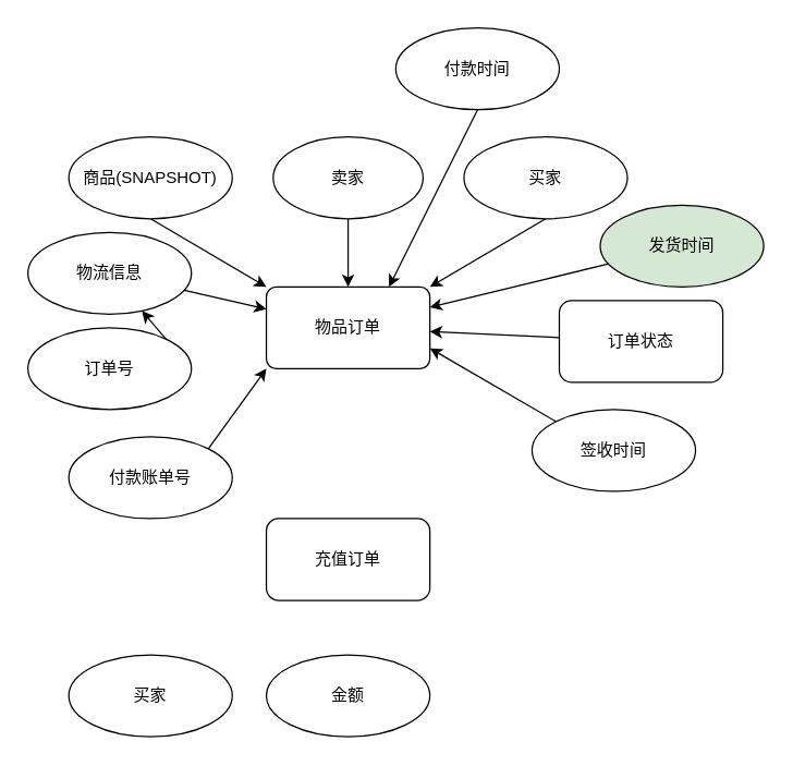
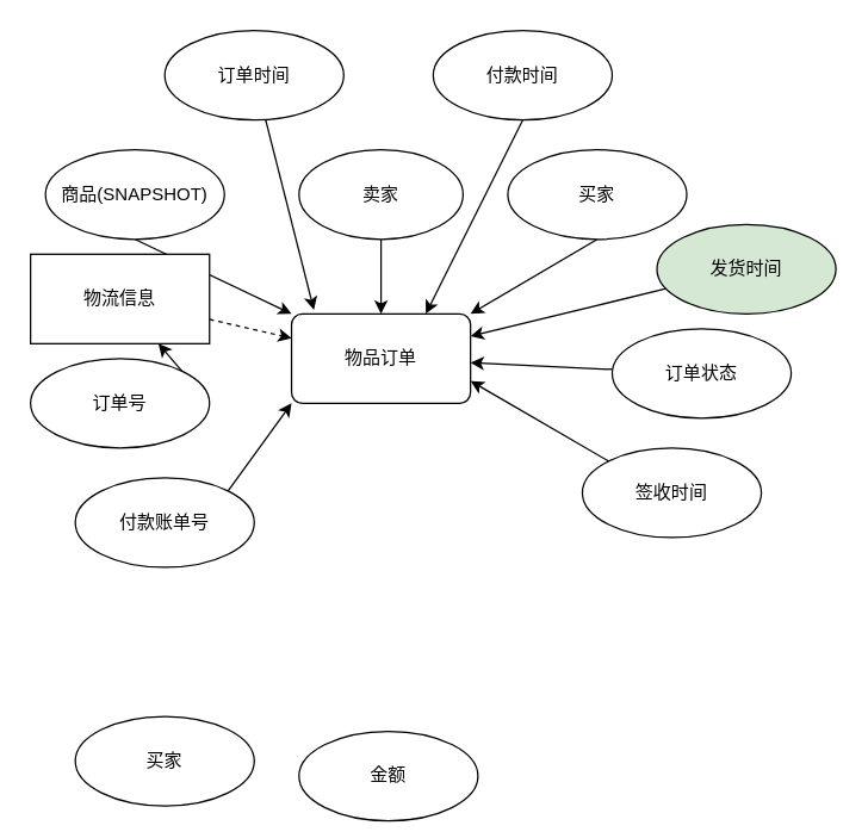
  <mxCell id="0" />
  <mxCell id="1" parent="0" />
  <mxCell id="2" value="物品订单" style="rounded=1;whiteSpace=wrap;html=1;arcSize=12;" vertex="1" parent="1"><mxGeometry x="195" y="210" width="120" height="60" as="geometry" /></mxCell>
  <mxCell id="3" style="edgeStyle=none;rounded=0;orthogonalLoop=1;jettySize=auto;html=1;exitX=0.5;exitY=1;exitDx=0;exitDy=0;entryX=0.5;entryY=0;entryDx=0;entryDy=0;" edge="1" parent="1" source="4" target="2"><mxGeometry relative="1" as="geometry" /></mxCell>
  <mxCell id="4" value="卖家" style="ellipse;whiteSpace=wrap;html=1;" vertex="1" parent="1"><mxGeometry x="200" y="100" width="110" height="60" as="geometry" /></mxCell>
  <mxCell id="5" style="edgeStyle=none;rounded=0;orthogonalLoop=1;jettySize=auto;html=1;exitX=0.5;exitY=1;exitDx=0;exitDy=0;entryX=1;entryY=0;entryDx=0;entryDy=0;" edge="1" parent="1" source="6" target="2"><mxGeometry relative="1" as="geometry" /></mxCell>
  <mxCell id="6" value="买家" style="ellipse;whiteSpace=wrap;html=1;" vertex="1" parent="1"><mxGeometry x="340" y="100" width="120" height="60" as="geometry" /></mxCell>
  <mxCell id="7" style="edgeStyle=none;rounded=0;orthogonalLoop=1;jettySize=auto;html=1;exitX=0.5;exitY=1;exitDx=0;exitDy=0;entryX=0;entryY=0;entryDx=0;entryDy=0;" edge="1" parent="1" source="8" target="2"><mxGeometry relative="1" as="geometry" /></mxCell>
- <mxCell id="8" value="商品(SNAPSHOT)" style="ellipse;whiteSpace=wrap;html=1;" vertex="1" parent="1"><mxGeometry x="50" y="100" width="120" height="60" as="geometry" /></mxCell>
- <mxCell id="9" value="充值订单" style="rounded=1;whiteSpace=wrap;html=1;" vertex="1" parent="1"><mxGeometry x="195" y="380" width="120" height="60" as="geometry" /></mxCell>
+ <mxCell id="8" value="商品(SNAPSHOT)" style="ellipse;whiteSpace=wrap;html=1;" vertex="1" parent="1"><mxGeometry x="30" y="100" width="120" height="60" as="geometry" /></mxCell>
  <mxCell id="10" value="买家" style="ellipse;whiteSpace=wrap;html=1;" vertex="1" parent="1"><mxGeometry x="50" y="480" width="120" height="60" as="geometry" /></mxCell>
- <mxCell id="11" value="金额" style="ellipse;whiteSpace=wrap;html=1;" vertex="1" parent="1"><mxGeometry x="195" y="480" width="120" height="60" as="geometry" /></mxCell>
+ <mxCell id="11" value="金额" style="ellipse;whiteSpace=wrap;html=1;" vertex="1" parent="1"><mxGeometry x="200" y="490" width="120" height="60" as="geometry" /></mxCell>
  <mxCell id="12" value="" style="edgeStyle=none;rounded=0;orthogonalLoop=1;jettySize=auto;html=1;" edge="1" parent="1" source="13" target="2"><mxGeometry relative="1" as="geometry" /></mxCell>
- <mxCell id="13" value="订单状态" style="whiteSpace=wrap;html=1;rounded=1;" vertex="1" parent="1"><mxGeometry x="410" y="220" width="120" height="60" as="geometry" /></mxCell>
+ <mxCell id="13" value="订单状态" style="ellipse;whiteSpace=wrap;html=1;" vertex="1" parent="1"><mxGeometry x="410" y="220" width="120" height="60" as="geometry" /></mxCell>
+ <mxCell id="14" value="" style="edgeStyle=none;rounded=0;orthogonalLoop=1;jettySize=auto;html=1;entryX=0.125;entryY=-0.044;entryDx=0;entryDy=0;entryPerimeter=0;" edge="1" parent="1" source="15" target="2"><mxGeometry relative="1" as="geometry" /></mxCell>
+ <mxCell id="15" value="订单时间" style="ellipse;whiteSpace=wrap;html=1;" vertex="1" parent="1"><mxGeometry x="110" y="20" width="120" height="60" as="geometry" /></mxCell>
  <mxCell id="16" style="edgeStyle=none;rounded=0;orthogonalLoop=1;jettySize=auto;html=1;exitX=0.5;exitY=1;exitDx=0;exitDy=0;entryX=0.75;entryY=0;entryDx=0;entryDy=0;" edge="1" parent="1" source="17" target="2"><mxGeometry relative="1" as="geometry" /></mxCell>
  <mxCell id="17" value="付款时间" style="ellipse;whiteSpace=wrap;html=1;" vertex="1" parent="1"><mxGeometry x="290" y="20" width="120" height="60" as="geometry" /></mxCell>
  <mxCell id="18" value="" style="edgeStyle=none;rounded=0;orthogonalLoop=1;jettySize=auto;html=1;entryX=1;entryY=0.25;entryDx=0;entryDy=0;" edge="1" parent="1" source="19" target="2"><mxGeometry relative="1" as="geometry"><mxPoint x="360" y="180" as="targetPoint" /></mxGeometry></mxCell>
  <mxCell id="19" value="发货时间" style="ellipse;whiteSpace=wrap;html=1;fillColor=#d5e8d4;" vertex="1" parent="1"><mxGeometry x="440" y="150" width="120" height="60" as="geometry" /></mxCell>
- <mxCell id="20" value="" style="edgeStyle=none;rounded=0;orthogonalLoop=1;jettySize=auto;html=1;" edge="1" parent="1" source="21" target="2"><mxGeometry relative="1" as="geometry" /></mxCell>
- <mxCell id="21" value="物流信息" style="ellipse;whiteSpace=wrap;html=1;" vertex="1" parent="1"><mxGeometry y="170" width="120" height="60" as="geometry" x="20" /></mxCell>
+ <mxCell id="20" value="" style="edgeStyle=none;rounded=0;orthogonalLoop=1;jettySize=auto;html=1;dashed=1;" edge="1" parent="1" source="21" target="2"><mxGeometry relative="1" as="geometry" /></mxCell>
+ <mxCell id="21" value="物流信息" style="whiteSpace=wrap;html=1;rounded=0;" vertex="1" parent="1"><mxGeometry y="170" width="120" height="60" as="geometry" x="20" /></mxCell>
  <mxCell id="22" style="edgeStyle=none;rounded=0;orthogonalLoop=1;jettySize=auto;html=1;exitX=0;exitY=0;exitDx=0;exitDy=0;entryX=1;entryY=0.75;entryDx=0;entryDy=0;" edge="1" parent="1" source="23" target="2"><mxGeometry relative="1" as="geometry" /></mxCell>
  <mxCell id="23" value="签收时间" style="ellipse;whiteSpace=wrap;html=1;" vertex="1" parent="1"><mxGeometry x="390" y="300" width="120" height="60" as="geometry" /></mxCell>
  <mxCell id="24" style="edgeStyle=none;rounded=0;orthogonalLoop=1;jettySize=auto;html=1;exitX=0;exitY=1;exitDx=0;exitDy=0;" edge="1" parent="1" source="23" target="23"><mxGeometry relative="1" as="geometry" /></mxCell>
  <mxCell id="25" style="edgeStyle=none;rounded=0;orthogonalLoop=1;jettySize=auto;html=1;exitX=1;exitY=0.5;exitDx=0;exitDy=0;" edge="1" parent="1" source="26" target="21"><mxGeometry relative="1" as="geometry" /></mxCell>
  <mxCell id="26" value="订单号" style="ellipse;whiteSpace=wrap;html=1;" vertex="1" parent="1"><mxGeometry y="240" width="120" height="60" as="geometry" x="20" /></mxCell>
  <mxCell id="27" style="edgeStyle=none;rounded=0;orthogonalLoop=1;jettySize=auto;html=1;exitX=1;exitY=0;exitDx=0;exitDy=0;entryX=0;entryY=1;entryDx=0;entryDy=0;" edge="1" parent="1" source="28" target="2"><mxGeometry relative="1" as="geometry" /></mxCell>
  <mxCell id="28" value="付款账单号" style="ellipse;whiteSpace=wrap;html=1;" vertex="1" parent="1"><mxGeometry x="50" y="320" width="120" height="60" as="geometry" /></mxCell>
